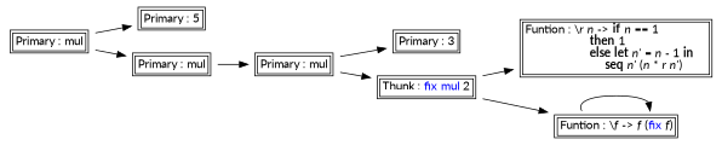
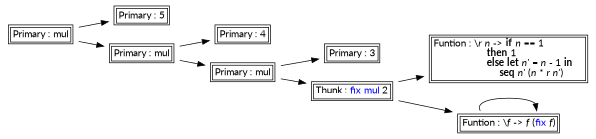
  digraph {
    fontname=Lato
    rankdir=LR
    node [fontname=Lato shape=plaintext]
    edge [fontname=Lato]
    n1 [label=<<TABLE ALIGN="LEFT"><TR><TD BALIGN="LEFT" ALIGN="LEFT">Funtion&nbsp;:&nbsp;\<I>r</I>&nbsp;<I>n</I>&nbsp;-&gt;&nbsp;<B>if</B>&nbsp;<I>n</I>&nbsp;==&nbsp;1&nbsp;&nbsp;&nbsp;&nbsp;&nbsp;&nbsp;&nbsp;&nbsp;&nbsp;&nbsp;&nbsp;&nbsp;&nbsp;&nbsp;&nbsp;<BR />&nbsp;&nbsp;&nbsp;&nbsp;&nbsp;&nbsp;&nbsp;&nbsp;&nbsp;&nbsp;&nbsp;&nbsp;&nbsp;&nbsp;&nbsp;&nbsp;&nbsp;&nbsp;&nbsp;&nbsp;<B>then</B>&nbsp;1&nbsp;&nbsp;&nbsp;&nbsp;&nbsp;&nbsp;&nbsp;&nbsp;&nbsp;&nbsp;&nbsp;&nbsp;&nbsp;&nbsp;&nbsp;&nbsp;<BR />&nbsp;&nbsp;&nbsp;&nbsp;&nbsp;&nbsp;&nbsp;&nbsp;&nbsp;&nbsp;&nbsp;&nbsp;&nbsp;&nbsp;&nbsp;&nbsp;&nbsp;&nbsp;&nbsp;&nbsp;<B>else</B>&nbsp;<B>let</B>&nbsp;<I>n'</I>&nbsp;=&nbsp;<I>n</I>&nbsp;-&nbsp;1&nbsp;<B>in</B><BR />&nbsp;&nbsp;&nbsp;&nbsp;&nbsp;&nbsp;&nbsp;&nbsp;&nbsp;&nbsp;&nbsp;&nbsp;&nbsp;&nbsp;&nbsp;&nbsp;&nbsp;&nbsp;&nbsp;&nbsp;&nbsp;&nbsp;&nbsp;&nbsp;&nbsp;<B>seq</B>&nbsp;<I>n'</I>&nbsp;(<I>n</I>&nbsp;*&nbsp;<I>r</I>&nbsp;<I>n'</I>)<BR /></TD></TR></TABLE>>]
    n2 [label=<<TABLE ALIGN="LEFT"><TR><TD BALIGN="LEFT" ALIGN="LEFT">Funtion&nbsp;:&nbsp;\<I>f</I>&nbsp;-&gt;&nbsp;<I>f</I>&nbsp;(<FONT COLOR="blue">fix</FONT>&nbsp;<I>f</I>)<BR /></TD></TR></TABLE>>]
    n3 [label=<<TABLE ALIGN="LEFT"><TR><TD BALIGN="LEFT" ALIGN="LEFT">Primary&nbsp;:&nbsp;mul<BR /></TD></TR></TABLE>>]
    n4 [label=<<TABLE ALIGN="LEFT"><TR><TD BALIGN="LEFT" ALIGN="LEFT">Primary&nbsp;:&nbsp;5<BR /></TD></TR></TABLE>>]
    n5 [label=<<TABLE ALIGN="LEFT"><TR><TD BALIGN="LEFT" ALIGN="LEFT">Primary&nbsp;:&nbsp;mul<BR /></TD></TR></TABLE>>]
+   n6 [label=<<TABLE ALIGN="LEFT"><TR><TD BALIGN="LEFT" ALIGN="LEFT">Primary&nbsp;:&nbsp;4<BR /></TD></TR></TABLE>>]
    n7 [label=<<TABLE ALIGN="LEFT"><TR><TD BALIGN="LEFT" ALIGN="LEFT">Primary&nbsp;:&nbsp;mul<BR /></TD></TR></TABLE>>]
    n8 [label=<<TABLE ALIGN="LEFT"><TR><TD BALIGN="LEFT" ALIGN="LEFT">Primary&nbsp;:&nbsp;3<BR /></TD></TR></TABLE>>]
    n9 [label=<<TABLE ALIGN="LEFT"><TR><TD BALIGN="LEFT" ALIGN="LEFT">Thunk&nbsp;:&nbsp;<FONT COLOR="blue">fix</FONT>&nbsp;<FONT COLOR="blue">mul</FONT>&nbsp;2<BR /></TD></TR></TABLE>>]
    n2 -> n2
    n3 -> n4
    n3 -> n5
+   n5 -> n6
    n5 -> n7
    n7 -> n8
    n7 -> n9
    n9 -> n1
    n9 -> n2
  }
